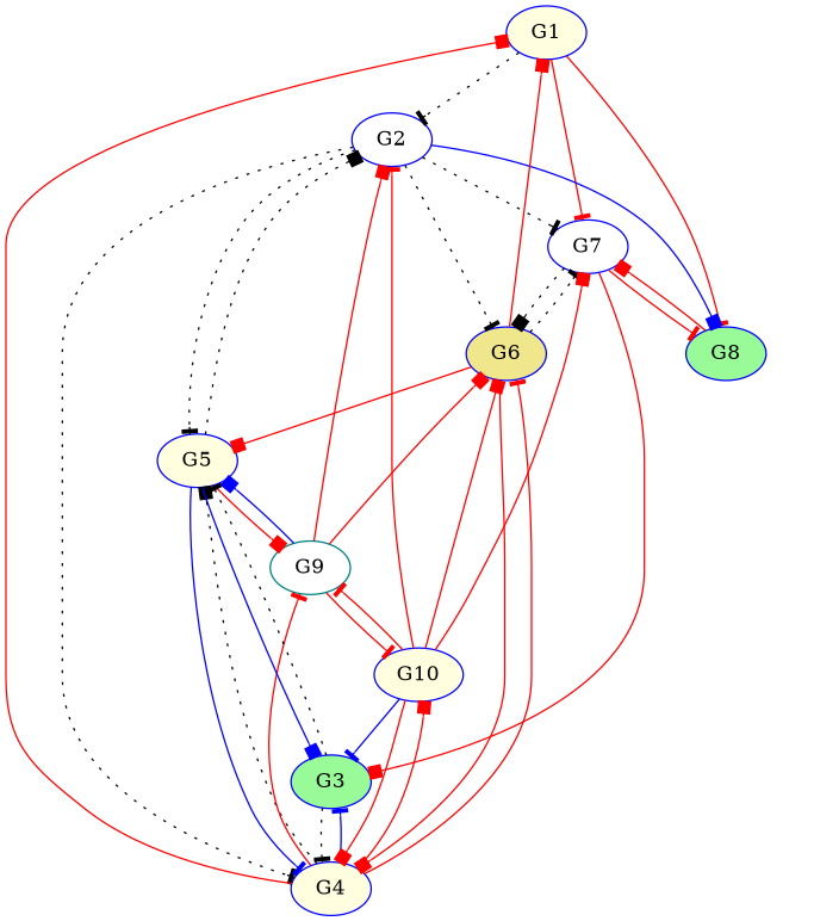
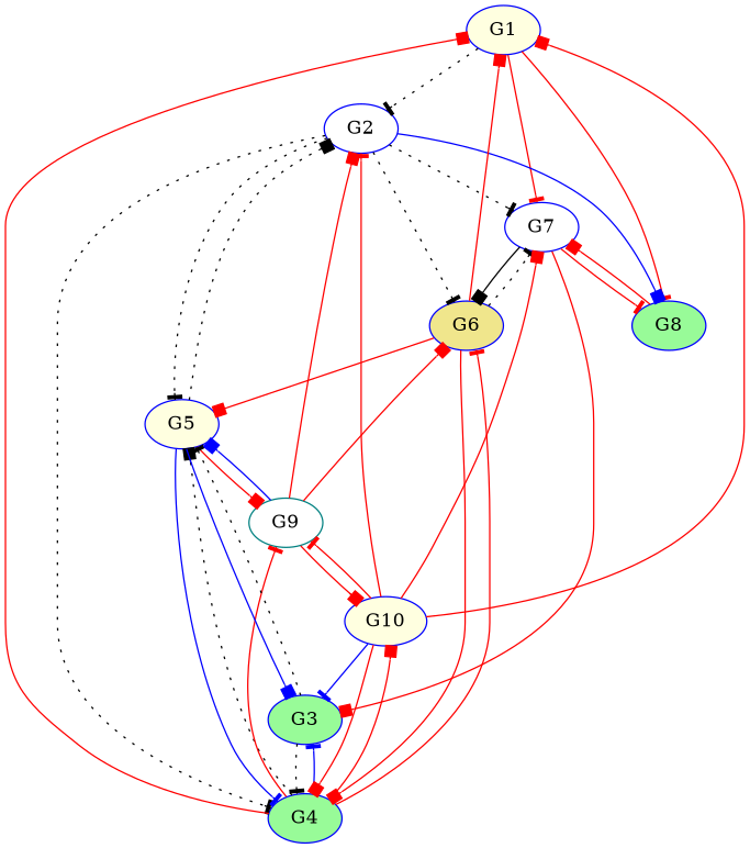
  digraph {
    node [color=blue fillcolor=lightyellow style=filled]
    edge [arrowhead=tee color=red]
    n1 [label=G1]
    n2 [fillcolor=white label=G2]
    n3 [fillcolor=white label=G7]
    n4 [fillcolor=palegreen label=G8]
-   n5 [label=G4]
+   n5 [fillcolor=palegreen label=G4]
    n6 [label=G5]
    n7 [fillcolor=khaki label=G6]
    n8 [fillcolor=palegreen label=G3]
    n9 [color=teal fillcolor=white label=G9]
    n10 [label=G10]
    n1 -> n2 [style=dotted color=""]
    n1 -> n3
    n1 -> n4
    n2 -> n3 [style=dotted color=""]
    n2 -> n4 [arrowhead=box color=blue]
    n2 -> n5 [style=dotted color=""]
    n2 -> n6 [style=dotted color=""]
    n2 -> n7 [style=dotted color=""]
    n3 -> n4
-   n3 -> n7 [arrowhead=box style=dotted color=""]
+   n3 -> n7 [arrowhead=box style=solid color=""]
    n3 -> n8 [arrowhead=box]
    n4 -> n3 [arrowhead=box]
    n5 -> n1 [arrowhead=box]
    n5 -> n6 [arrowhead=box style=dotted color=""]
    n5 -> n7
    n5 -> n8 [color=blue]
    n5 -> n9
    n5 -> n10 [arrowhead=box]
    n6 -> n2 [arrowhead=box style=dotted color=""]
    n6 -> n5 [color=blue]
    n6 -> n8 [arrowhead=box color=blue]
    n6 -> n9 [arrowhead=box]
    n7 -> n1 [arrowhead=box]
    n7 -> n3 [style=dotted color=""]
    n7 -> n5 [arrowhead=box]
    n7 -> n6 [arrowhead=box]
    n8 -> n5 [style=dotted color=""]
    n8 -> n6 [style=dotted color=""]
    n9 -> n2 [arrowhead=box]
    n9 -> n6 [arrowhead=box color=blue]
    n9 -> n7 [arrowhead=box]
-   n9 -> n10
+   n9 -> n10 [arrowhead=box]
    n10 -> n2
    n10 -> n3 [arrowhead=box]
    n10 -> n5 [arrowhead=box]
-   n10 -> n7 [arrowhead=box]
+   n10 -> n1 [arrowhead=box]
    n10 -> n8 [color=blue]
    n10 -> n9
  }
